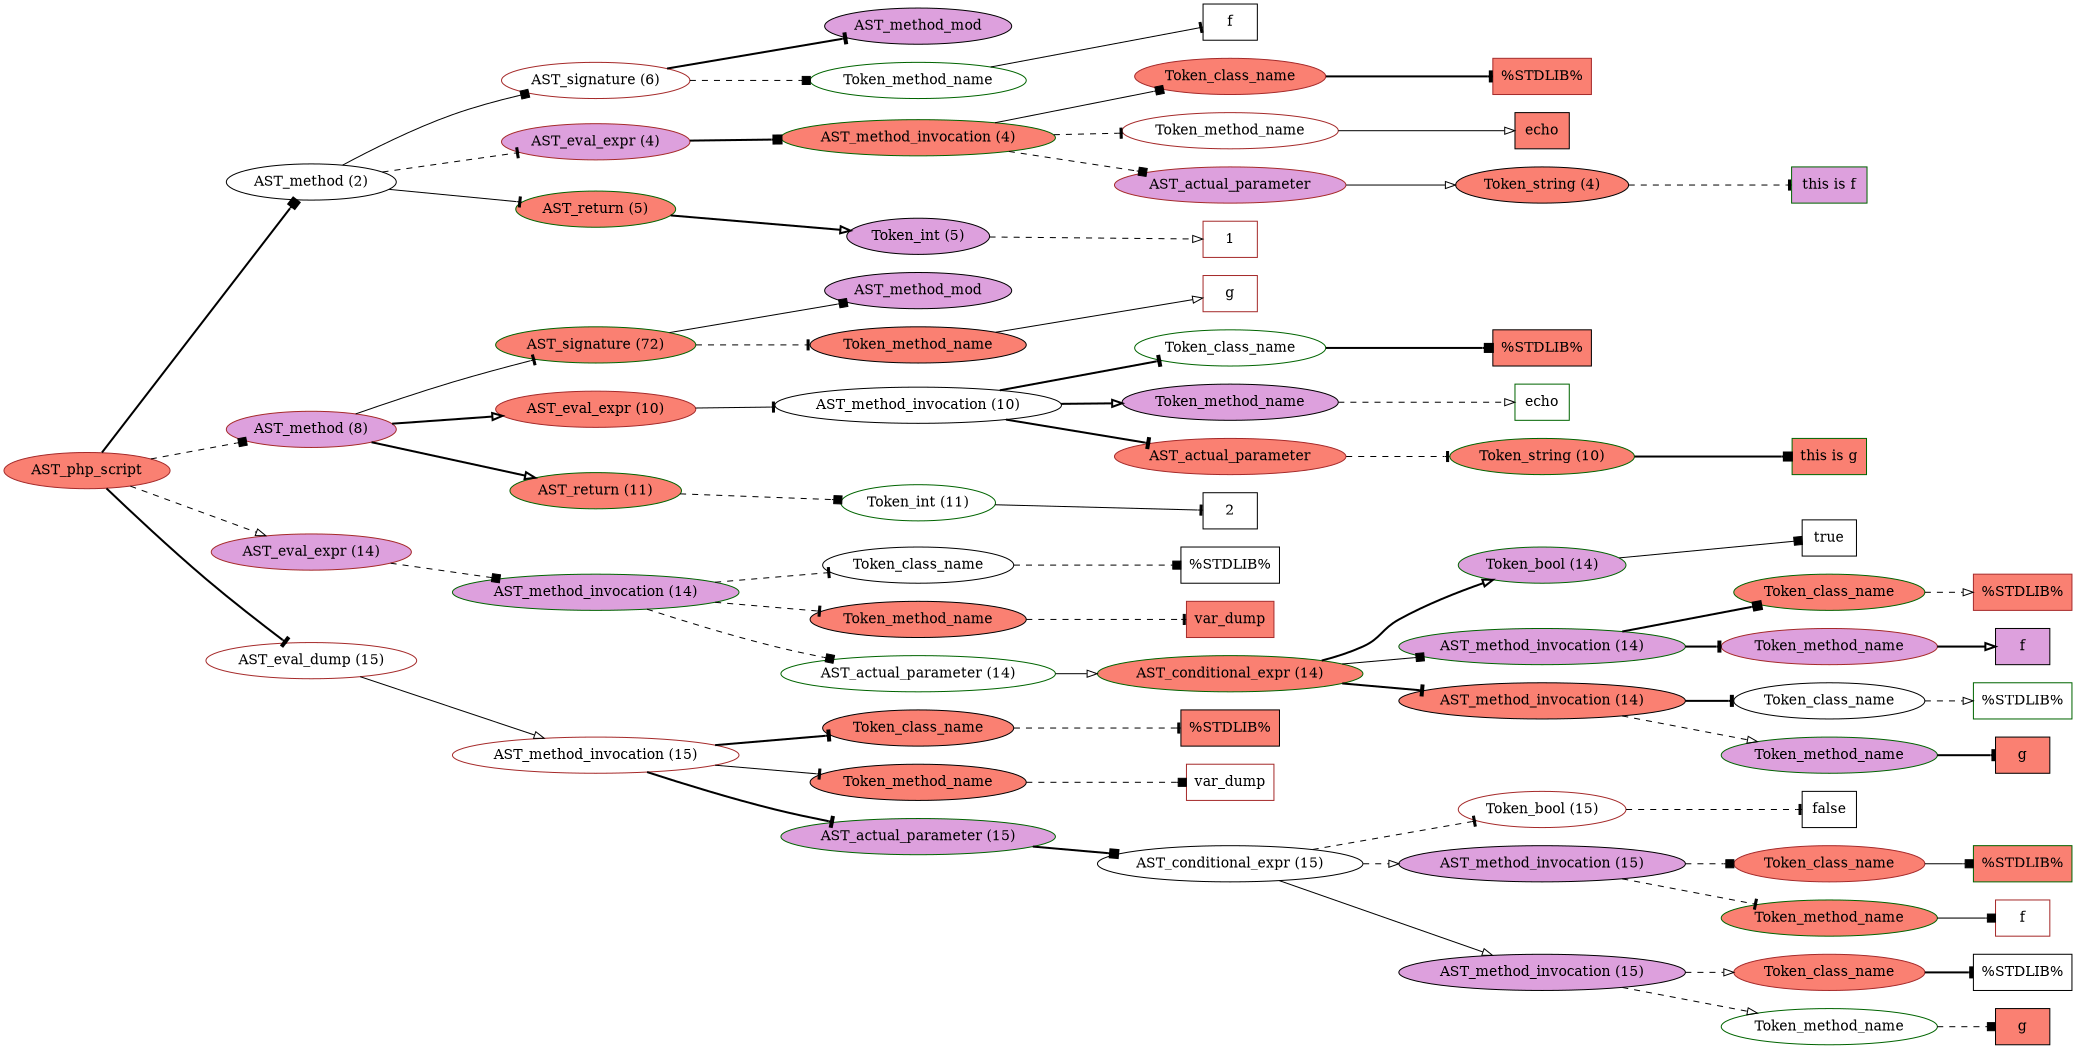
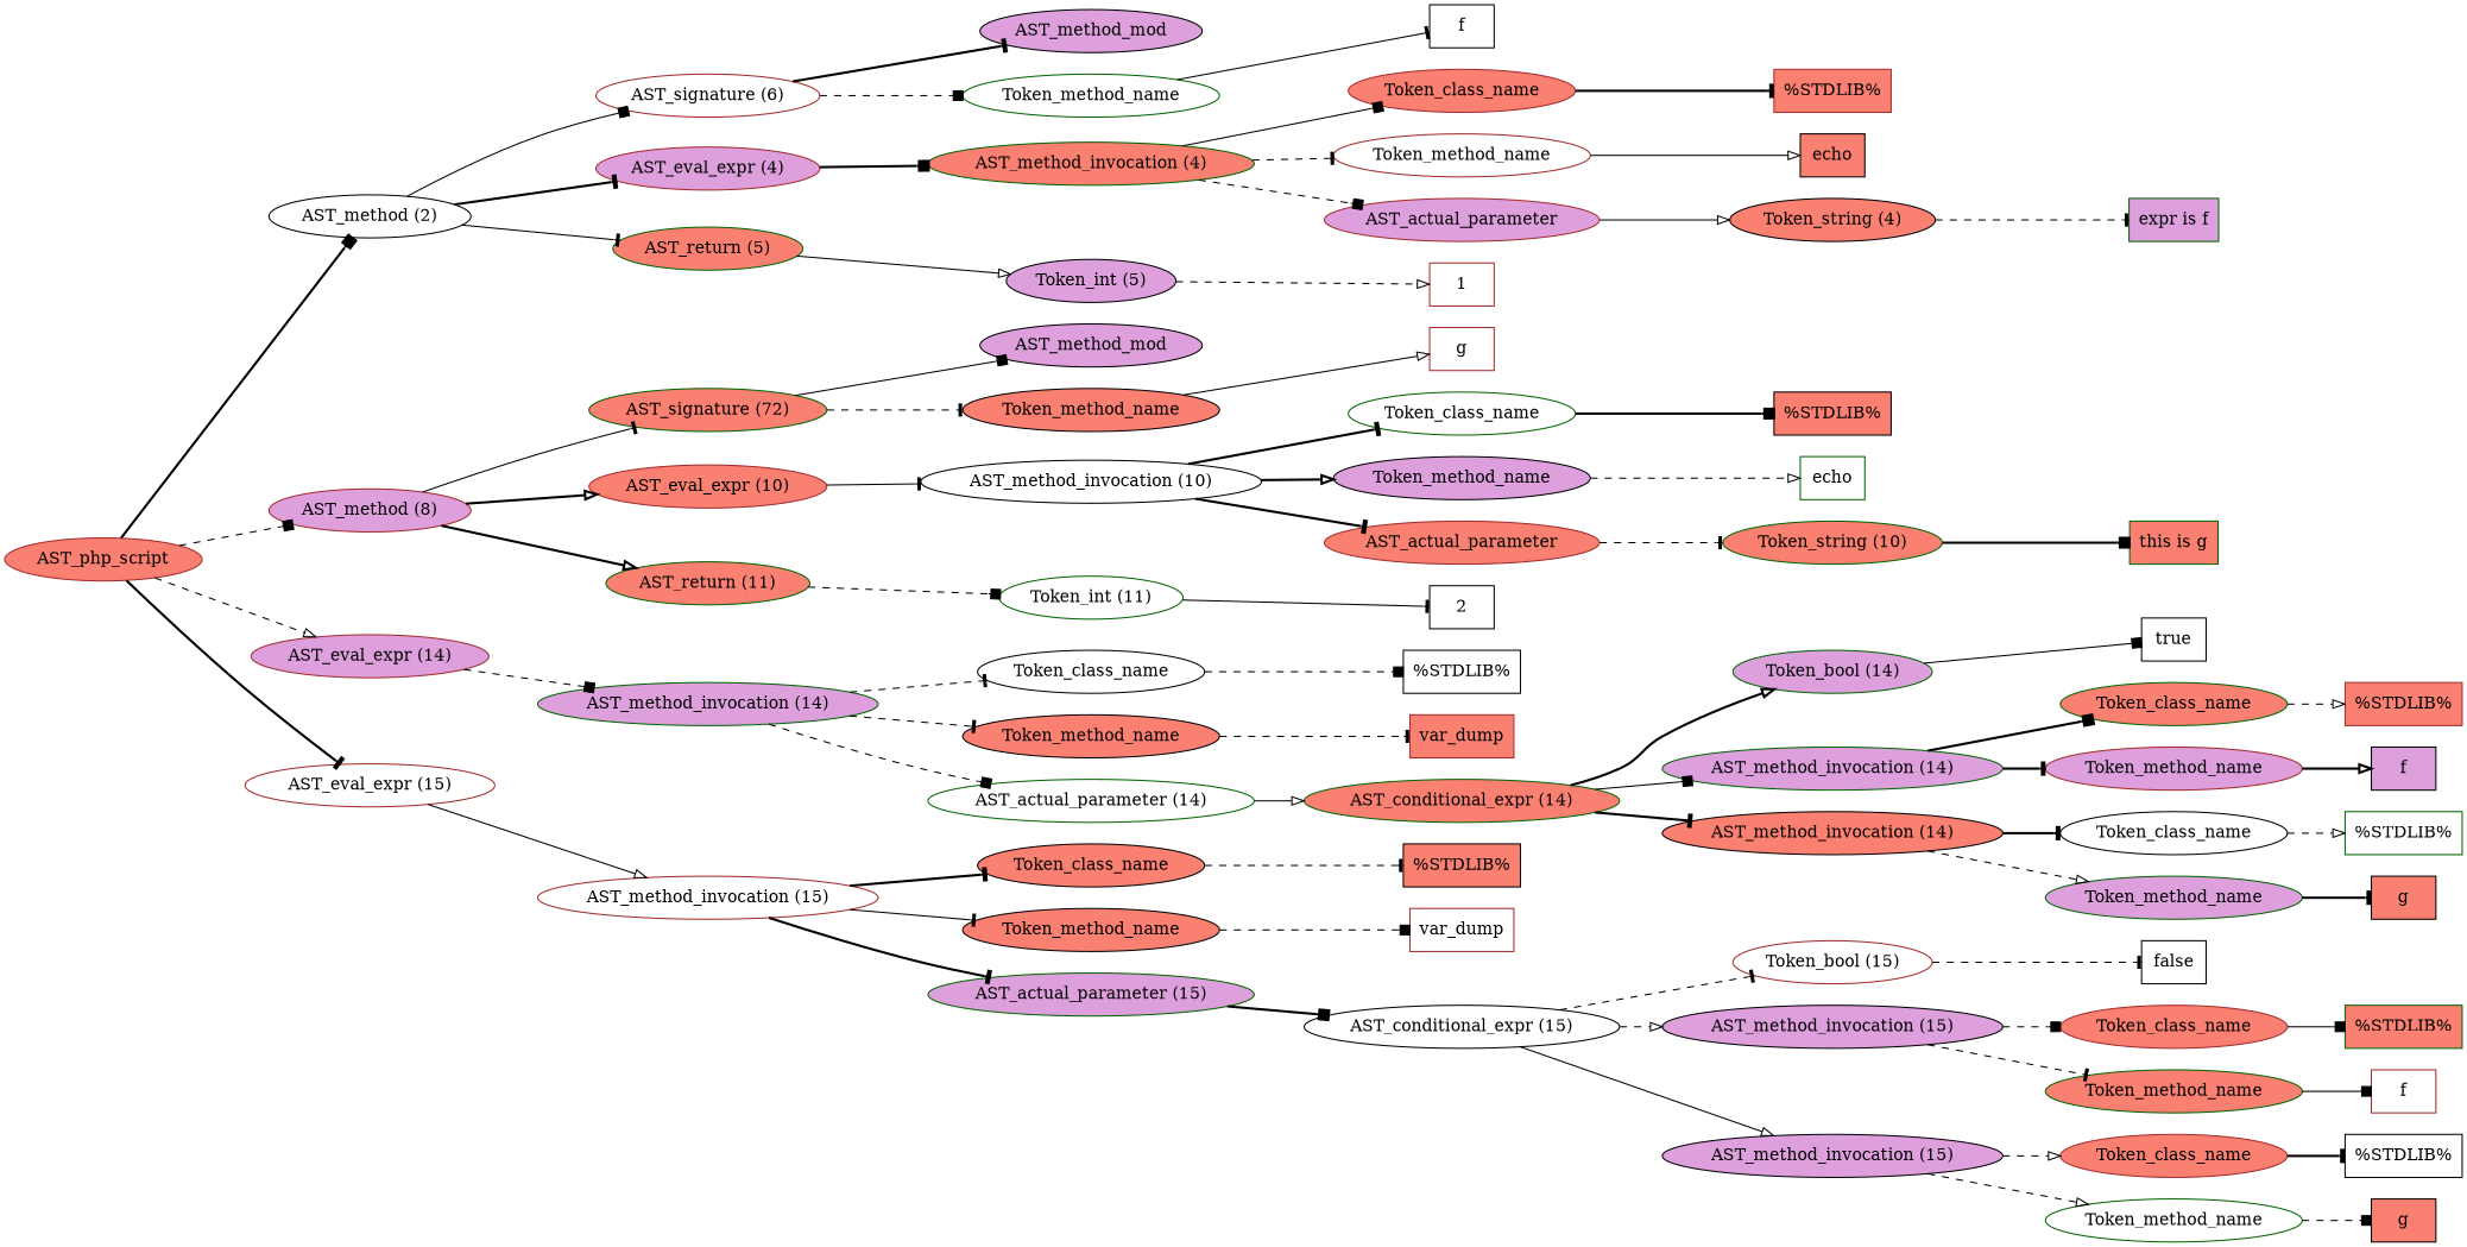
  digraph {
    rankdir=LR
    node [color=black fillcolor=salmon style=filled]
    edge [arrowhead=tee style=dashed]
    n1 [color=brown label=AST_php_script]
    n2 [fillcolor=white label="AST_method (2)"]
    n3 [color=brown fillcolor=plum label="AST_method (8)"]
    n4 [color=brown fillcolor=plum label="AST_eval_expr (14)"]
-   n5 [color=brown fillcolor=white label="AST_eval_dump (15)"]
+   n5 [color=brown fillcolor=white label="AST_eval_expr (15)"]
    n6 [color=brown fillcolor=white label="AST_signature (6)"]
    n7 [color=brown fillcolor=plum label="AST_eval_expr (4)"]
    n8 [color=darkgreen label="AST_return (5)"]
    n9 [color=darkgreen label="AST_signature (72)"]
    n10 [color=brown label="AST_eval_expr (10)"]
    n11 [color=darkgreen label="AST_return (11)"]
    n12 [color=darkgreen fillcolor=plum label="AST_method_invocation (14)"]
    n13 [color=brown fillcolor=white label="AST_method_invocation (15)"]
    n14 [fillcolor=plum label=AST_method_mod]
    n15 [color=darkgreen fillcolor=white label=Token_method_name]
    n16 [color=darkgreen label="AST_method_invocation (4)"]
    n17 [fillcolor=plum label="Token_int (5)"]
    n18 [fillcolor=white label=f shape=box]
    n19 [color=brown label=Token_class_name]
    n20 [color=brown fillcolor=white label=Token_method_name]
    n21 [color=brown fillcolor=plum label=AST_actual_parameter]
    n22 [color=brown label="%STDLIB%" shape=box]
    n23 [label=echo shape=box]
    n24 [label="Token_string (4)"]
-   n25 [color=darkgreen fillcolor=plum label="this is f" shape=box]
+   n25 [color=darkgreen fillcolor=plum label="expr is f" shape=box]
    n26 [color=brown fillcolor=white label=1 shape=box]
    n27 [fillcolor=plum label=AST_method_mod]
    n28 [label=Token_method_name]
    n29 [fillcolor=white label="AST_method_invocation (10)"]
    n30 [color=darkgreen fillcolor=white label="Token_int (11)"]
    n31 [color=brown fillcolor=white label=g shape=box]
    n32 [color=darkgreen fillcolor=white label=Token_class_name]
    n33 [fillcolor=plum label=Token_method_name]
    n34 [color=brown label=AST_actual_parameter]
    n35 [label="%STDLIB%" shape=box]
    n36 [color=darkgreen fillcolor=white label=echo shape=box]
    n37 [color=darkgreen label="Token_string (10)"]
    n38 [color=darkgreen label="this is g" shape=box]
    n39 [fillcolor=white label=2 shape=box]
    n40 [fillcolor=white label=Token_class_name]
    n41 [label=Token_method_name]
    n42 [color=darkgreen fillcolor=white label="AST_actual_parameter (14)"]
    n43 [fillcolor=white label="%STDLIB%" shape=box]
    n44 [color=brown label=var_dump shape=box]
    n45 [color=darkgreen label="AST_conditional_expr (14)"]
    n46 [color=darkgreen fillcolor=plum label="Token_bool (14)"]
    n47 [color=darkgreen fillcolor=plum label="AST_method_invocation (14)"]
    n48 [label="AST_method_invocation (14)"]
    n49 [fillcolor=white label=true shape=box]
    n50 [color=darkgreen label=Token_class_name]
    n51 [color=brown fillcolor=plum label=Token_method_name]
    n52 [fillcolor=white label=Token_class_name]
    n53 [color=darkgreen fillcolor=plum label=Token_method_name]
    n54 [color=brown label="%STDLIB%" shape=box]
    n55 [fillcolor=plum label=f shape=box]
    n56 [color=darkgreen fillcolor=white label="%STDLIB%" shape=box]
    n57 [label=g shape=box]
    n58 [label=Token_class_name]
    n59 [label=Token_method_name]
    n60 [color=darkgreen fillcolor=plum label="AST_actual_parameter (15)"]
    n61 [label="%STDLIB%" shape=box]
    n62 [color=brown fillcolor=white label=var_dump shape=box]
    n63 [fillcolor=white label="AST_conditional_expr (15)"]
    n64 [color=brown fillcolor=white label="Token_bool (15)"]
    n65 [fillcolor=plum label="AST_method_invocation (15)"]
    n66 [fillcolor=plum label="AST_method_invocation (15)"]
    n67 [fillcolor=white label=false shape=box]
    n68 [color=brown label=Token_class_name]
    n69 [color=darkgreen label=Token_method_name]
    n70 [color=brown label=Token_class_name]
    n71 [color=darkgreen fillcolor=white label=Token_method_name]
    n72 [color=darkgreen label="%STDLIB%" shape=box]
    n73 [color=brown fillcolor=white label=f shape=box]
    n74 [fillcolor=white label="%STDLIB%" shape=box]
    n75 [label=g shape=box]
    n1 -> n2 [arrowhead=box style=bold]
    n1 -> n3 [arrowhead=box]
    n1 -> n4 [arrowhead=onormal]
    n1 -> n5 [style=bold]
    n2 -> n6 [arrowhead=box style=solid]
-   n2 -> n7
+   n2 -> n7 [style=bold]
    n2 -> n8 [style=solid]
    n3 -> n9 [style=solid]
    n3 -> n10 [arrowhead=onormal style=bold]
    n3 -> n11 [arrowhead=onormal style=bold]
    n4 -> n12 [arrowhead=box]
    n5 -> n13 [arrowhead=onormal style=solid]
    n6 -> n14 [style=bold]
    n6 -> n15 [arrowhead=box]
    n7 -> n16 [arrowhead=box style=bold]
-   n8 -> n17 [arrowhead=onormal style=bold]
+   n8 -> n17 [arrowhead=onormal style=solid]
    n9 -> n27 [arrowhead=box style=solid]
    n9 -> n28
    n10 -> n29 [style=solid]
    n11 -> n30 [arrowhead=box]
    n12 -> n40
    n12 -> n41
    n12 -> n42 [arrowhead=box]
    n13 -> n58 [style=bold]
    n13 -> n59 [style=solid]
    n13 -> n60 [style=bold]
    n15 -> n18 [style=solid]
    n16 -> n19 [arrowhead=box style=solid]
    n16 -> n20
    n16 -> n21 [arrowhead=box]
    n17 -> n26 [arrowhead=onormal]
    n19 -> n22 [style=bold]
    n20 -> n23 [arrowhead=onormal style=solid]
    n21 -> n24 [arrowhead=onormal style=solid]
    n24 -> n25
    n28 -> n31 [arrowhead=onormal style=solid]
    n29 -> n32 [style=bold]
    n29 -> n33 [arrowhead=onormal style=bold]
    n29 -> n34 [style=bold]
    n30 -> n39 [style=solid]
    n32 -> n35 [arrowhead=box style=bold]
    n33 -> n36 [arrowhead=onormal]
    n34 -> n37
    n37 -> n38 [arrowhead=box style=bold]
    n40 -> n43 [arrowhead=box]
    n41 -> n44
    n42 -> n45 [arrowhead=onormal style=solid]
    n45 -> n46 [arrowhead=onormal style=bold]
    n45 -> n47 [arrowhead=box style=solid]
    n45 -> n48 [style=bold]
    n46 -> n49 [arrowhead=box style=solid]
    n47 -> n50 [arrowhead=box style=bold]
    n47 -> n51 [style=bold]
    n48 -> n52 [style=bold]
    n48 -> n53 [arrowhead=onormal]
    n50 -> n54 [arrowhead=onormal]
    n51 -> n55 [arrowhead=onormal style=bold]
    n52 -> n56 [arrowhead=onormal]
    n53 -> n57 [style=bold]
    n58 -> n61
    n59 -> n62 [arrowhead=box]
    n60 -> n63 [arrowhead=box style=bold]
    n63 -> n64
    n63 -> n65 [arrowhead=onormal]
    n63 -> n66 [arrowhead=onormal style=solid]
    n64 -> n67
    n65 -> n68 [arrowhead=box]
    n65 -> n69
    n66 -> n70 [arrowhead=onormal]
    n66 -> n71 [arrowhead=onormal]
    n68 -> n72 [arrowhead=box style=solid]
    n69 -> n73 [arrowhead=box style=solid]
    n70 -> n74 [style=bold]
    n71 -> n75 [arrowhead=box]
  }
